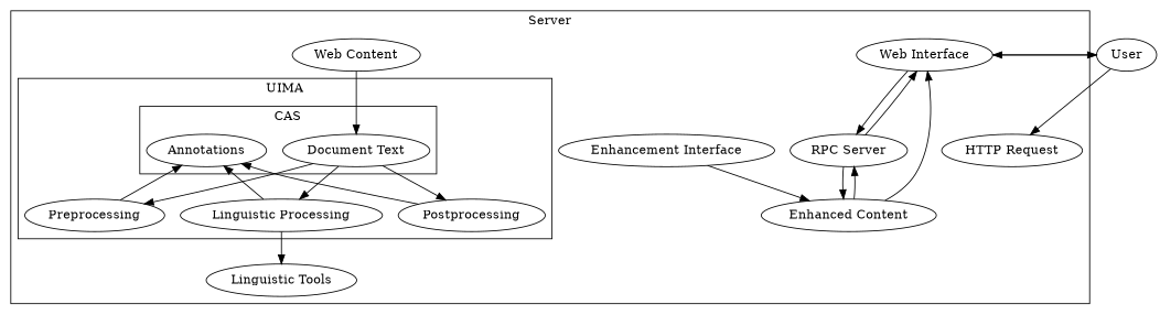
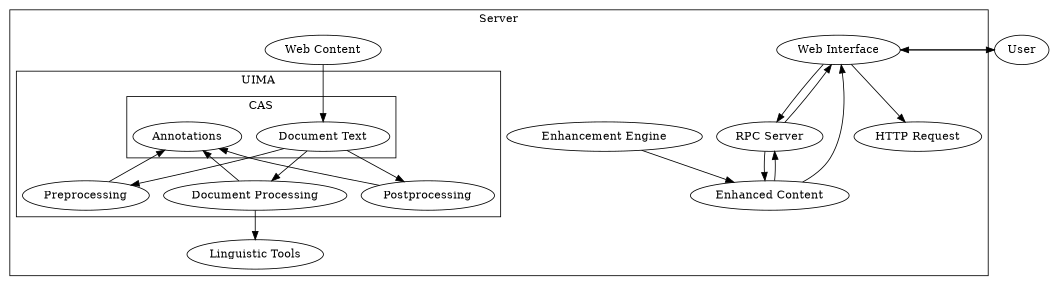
  digraph {
    "Document Text"
    Annotations
    Preprocessing
-   "Linguistic Processing"
+   "Linguistic Processing" [label="Document Processing"]
    Postprocessing
    "Web Interface"
    "RPC Server"
    "HTTP Request"
    "Enhanced Content"
    "Linguistic Tools"
    "Web Content"
-   "Enhancement Engine" [label="Enhancement Interface"]
+   "Enhancement Engine"
    User
    subgraph cluster_1 {
      label=Server
      "Web Interface"
      "RPC Server"
      "HTTP Request"
      "Enhanced Content"
      "Linguistic Tools"
      "Web Content"
      "Enhancement Engine"
      subgraph cluster_2 {
        label=UIMA
        Preprocessing
        "Linguistic Processing"
        Postprocessing
        subgraph cluster_3 {
          label=CAS
          "Document Text"
          Annotations
        }
      }
    }
    subgraph cluster_4 {
      label=Client
    }
    "Document Text" -> Preprocessing
    "Document Text" -> "Linguistic Processing"
    "Document Text" -> Postprocessing
    Preprocessing -> Annotations
    "Linguistic Processing" -> Annotations
    "Linguistic Processing" -> "Linguistic Tools"
    Postprocessing -> Annotations
    "Web Interface" -> "RPC Server"
-   User -> "HTTP Request"
+   "Web Interface" -> "HTTP Request"
    "Web Interface" -> User
    "RPC Server" -> "Web Interface"
    "RPC Server" -> "Enhanced Content"
    "Enhanced Content" -> "Web Interface"
    "Enhanced Content" -> "RPC Server"
    "Web Content" -> "Document Text"
    "Enhancement Engine" -> "Enhanced Content"
    User -> "Web Interface"
  }
